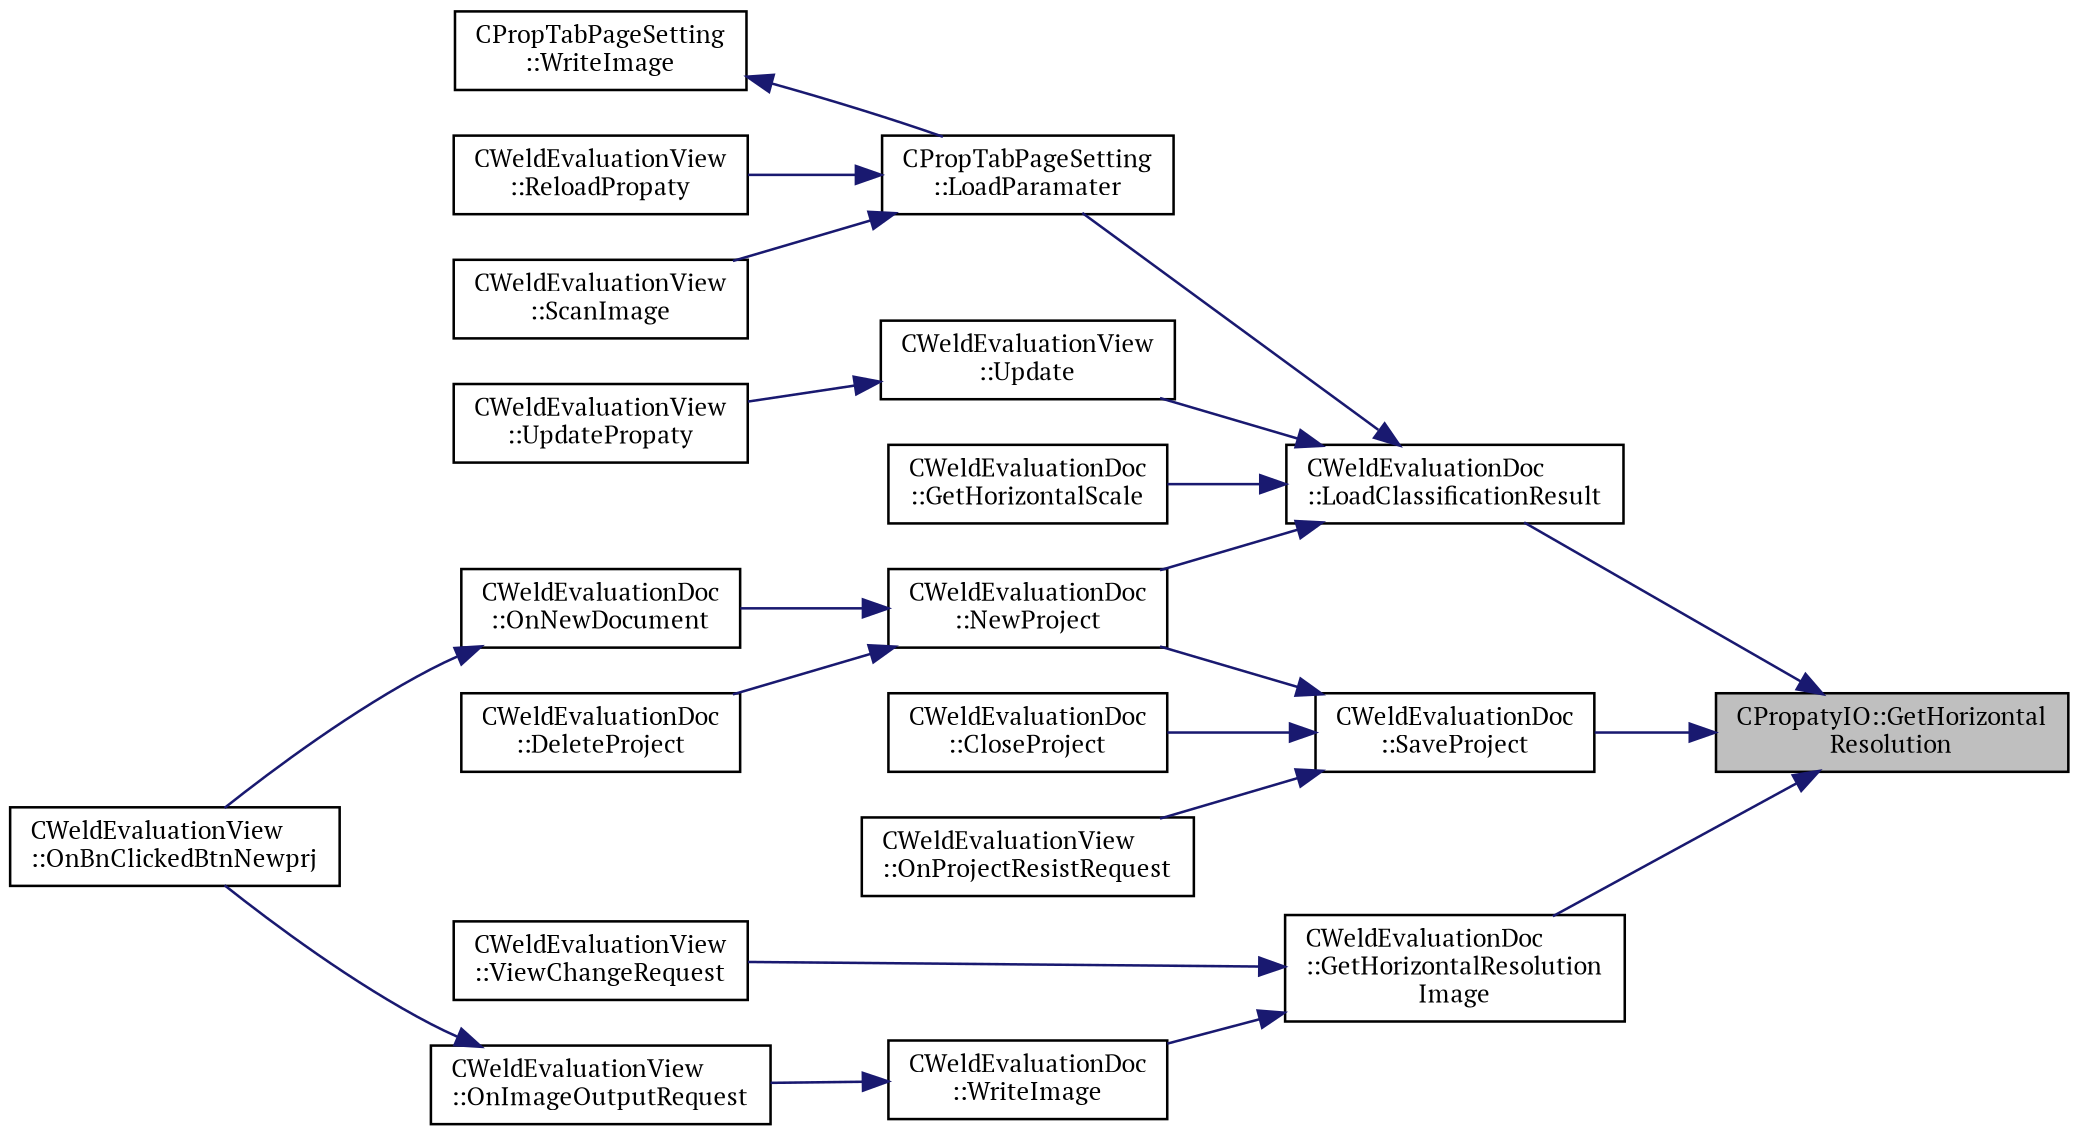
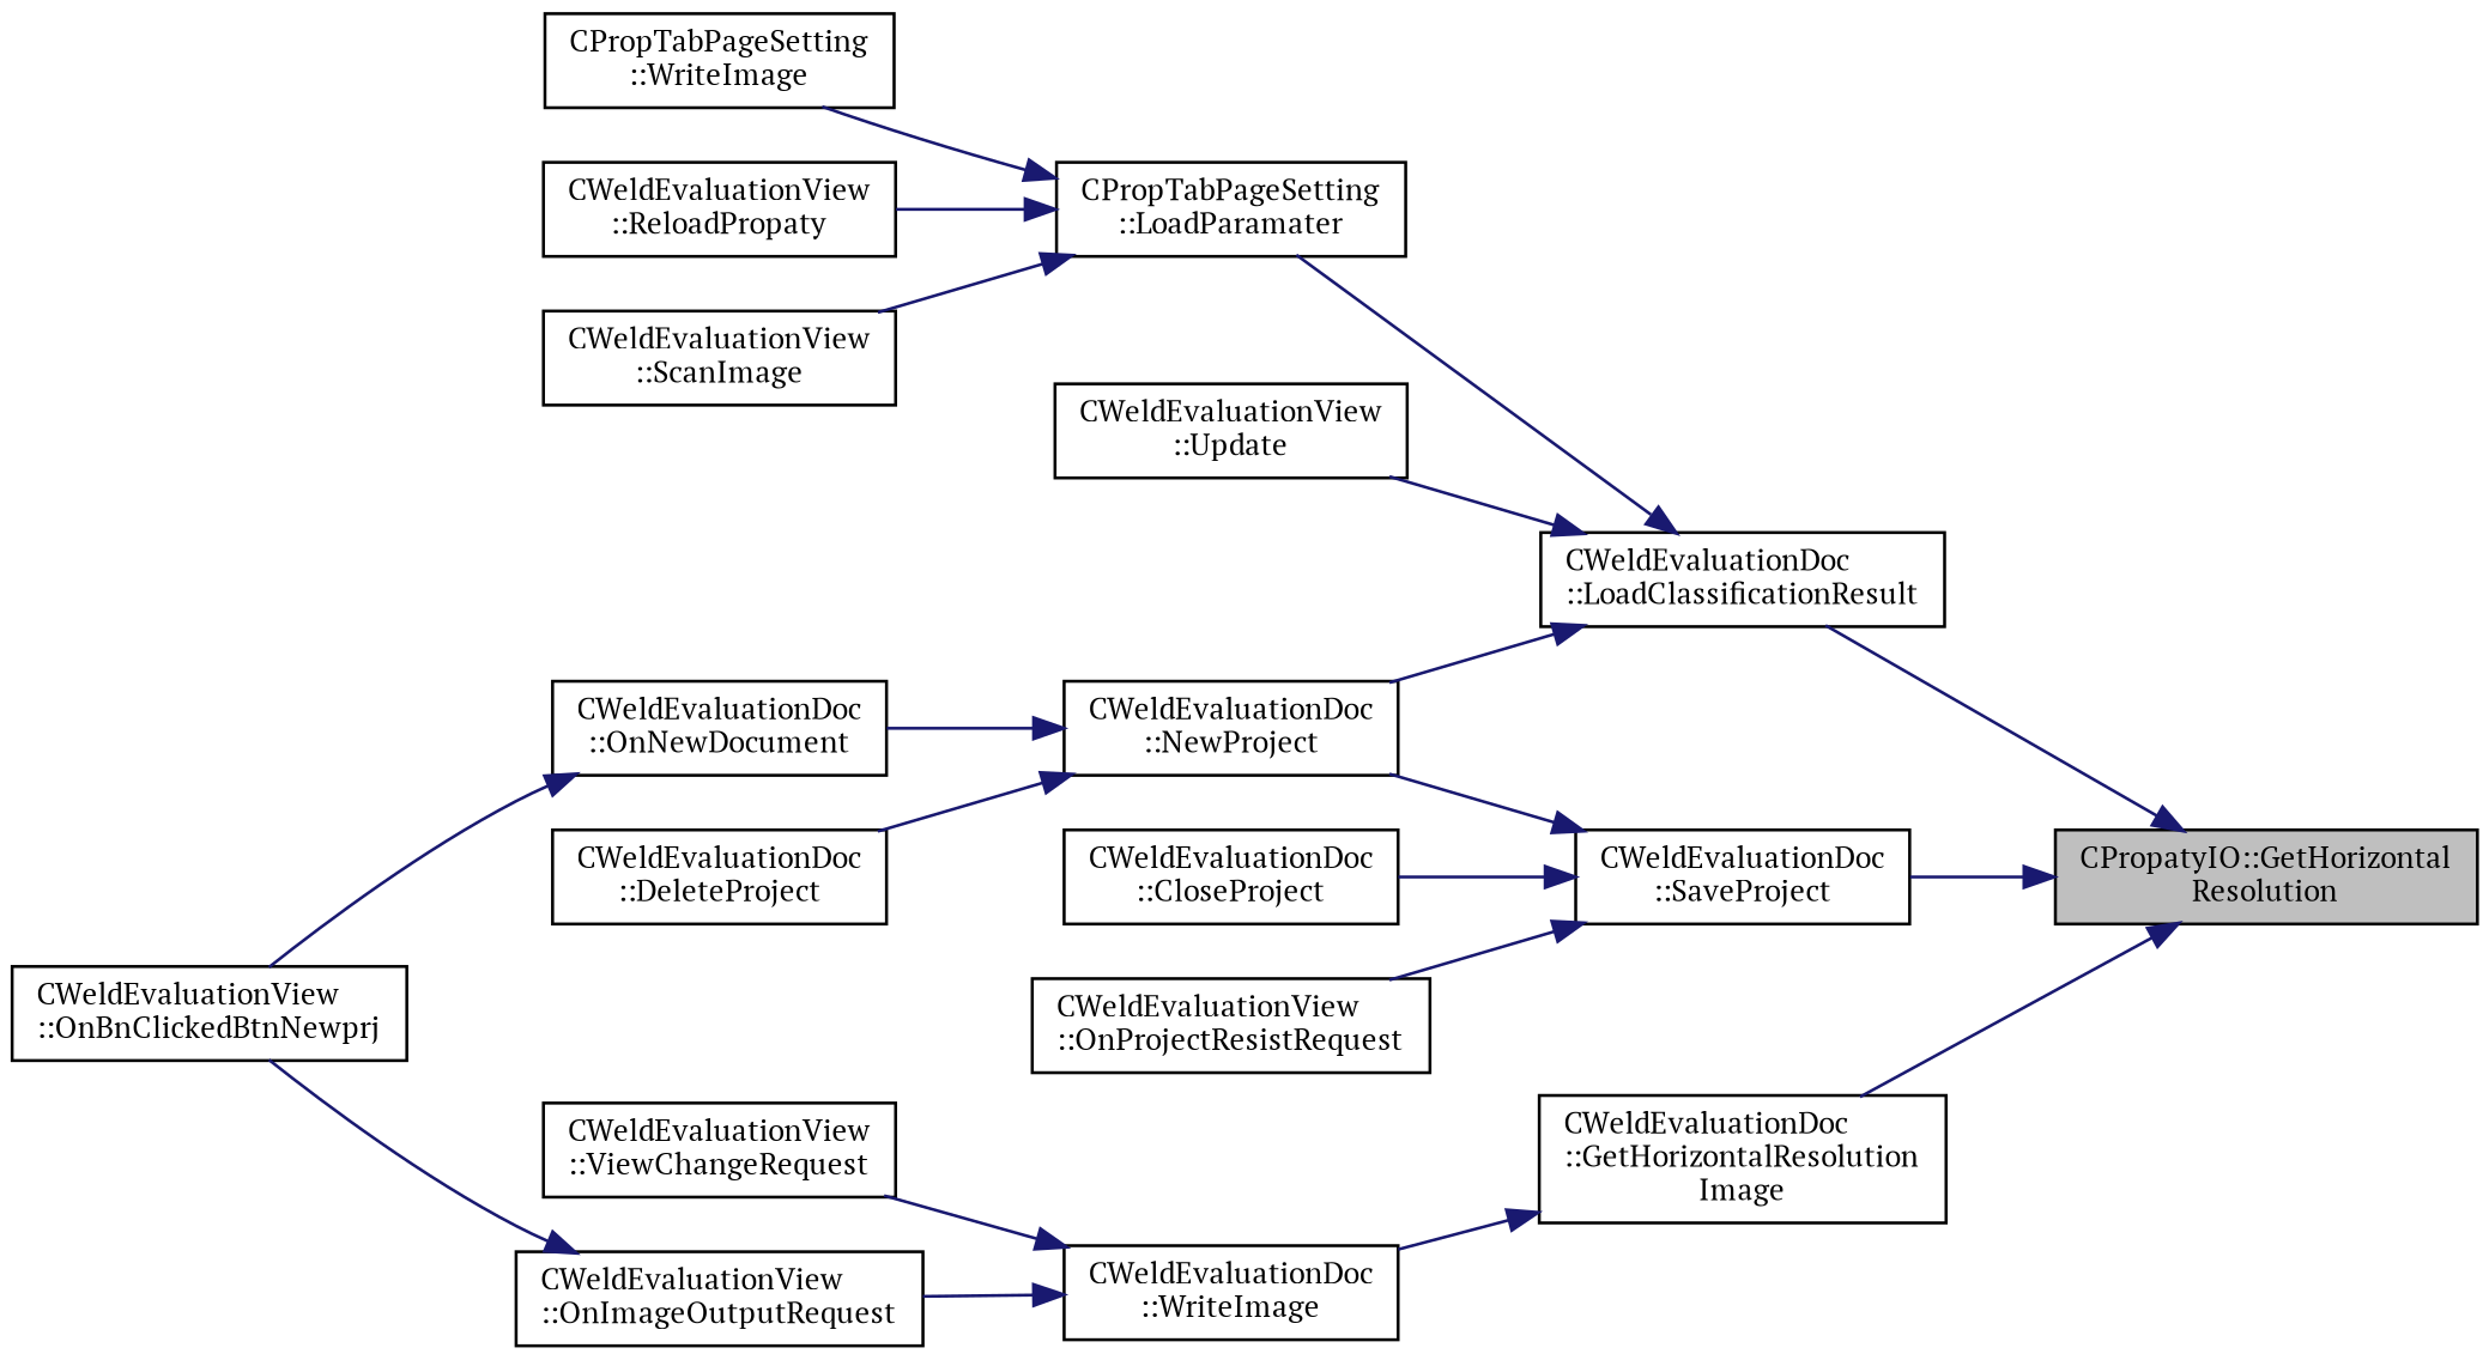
  digraph {
    fontname="PT Serif"
    rankdir=RL
    node [color=black fillcolor=white fontname="PT Serif" fontsize=10 shape=record style=filled]
    edge [color=midnightblue dir=back fontname="PT Serif" fontsize=10 labelfontname=Helvetica labelfontsize=10 style=solid]
    n1 [fillcolor=grey75 fontcolor=black height=0.2 label="CPropatyIO::GetHorizontal\lResolution" width=0.4]
    n2 [height=0.2 label="CWeldEvaluationDoc\l::LoadClassificationResult" width=0.4]
    n3 [height=0.2 label="CWeldEvaluationDoc\l::SaveProject" width=0.4]
    n4 [height=0.2 label="CWeldEvaluationDoc\l::GetHorizontalResolution\lImage" width=0.4]
-   n5 [height=0.2 label="CWeldEvaluationDoc\l::GetHorizontalScale" width=0.4]
    n6 [height=0.2 label="CPropTabPageSetting\l::LoadParamater" width=0.4]
    n7 [height=0.2 label="CWeldEvaluationDoc\l::NewProject" width=0.4]
    n8 [height=0.2 label="CWeldEvaluationView\l::Update" width=0.4]
    n9 [height=0.2 label="CWeldEvaluationDoc\l::CloseProject" width=0.4]
    n10 [height=0.2 label="CWeldEvaluationView\l::OnProjectResistRequest" width=0.4]
    n11 [height=0.2 label="CWeldEvaluationView\l::ViewChangeRequest" width=0.4]
    n12 [height=0.2 label="CWeldEvaluationDoc\l::WriteImage" width=0.4]
    n13 [height=0.2 label="CWeldEvaluationView\l::ScanImage" width=0.4]
    n14 [height=0.2 label="CPropTabPageSetting\l::WriteImage" width=0.4]
    n15 [height=0.2 label="CWeldEvaluationView\l::ReloadPropaty" width=0.4]
    n16 [height=0.2 label="CWeldEvaluationDoc\l::DeleteProject" width=0.4]
    n17 [height=0.2 label="CWeldEvaluationDoc\l::OnNewDocument" width=0.4]
-   n18 [height=0.2 label="CWeldEvaluationView\l::UpdatePropaty" width=0.4]
    n19 [height=0.2 label="CWeldEvaluationView\l::OnBnClickedBtnNewprj" width=0.4]
    n20 [height=0.2 label="CWeldEvaluationView\l::OnImageOutputRequest" width=0.4]
    n1 -> n2
    n1 -> n3
    n1 -> n4
-   n2 -> n5
    n2 -> n6
    n2 -> n7
    n2 -> n8
    n3 -> n7
    n3 -> n9
    n3 -> n10
-   n4 -> n11
+   n12 -> n11
    n4 -> n12
    n6 -> n13
-   n14 -> n6
+   n6 -> n14
    n6 -> n15
    n7 -> n16
    n7 -> n17
-   n8 -> n18
    n12 -> n20
    n17 -> n19
    n20 -> n19
  }
